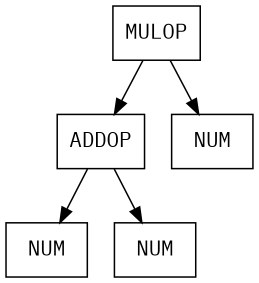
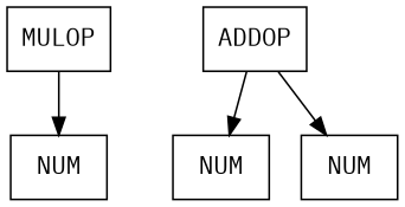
  digraph {
    fontname="IBM Plex Mono"
    node [fontname="IBM Plex Mono" shape=box]
    edge [fontname="IBM Plex Mono"]
    n1 [label=<MULOP>]
    n2 [label=<ADDOP>]
    n3 [label=<NUM>]
    n4 [label=<NUM>]
    n5 [label=<NUM>]
-   n1 -> n2
    n1 -> n3
    n2 -> n4
    n2 -> n5
  }
